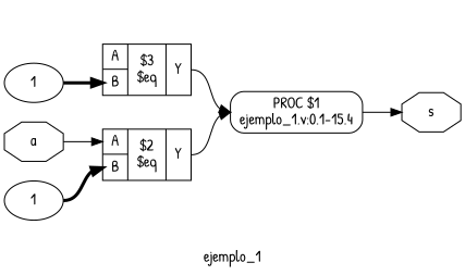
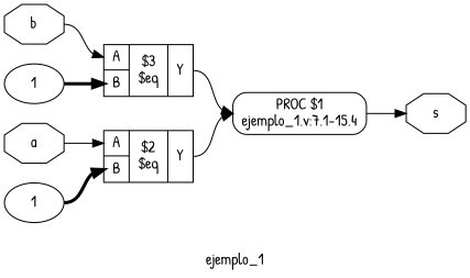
  digraph {
    fontname="Patrick Hand"
    label=ejemplo_1
    rankdir=LR
    remincross=true
    node [fontname="Patrick Hand" shape=octagon]
    edge [color=black fontname="Patrick Hand" headport=w tailport=e]
    n1 [color=black fontcolor=black label=s]
-   n2 [label="PROC $1\nejemplo_1.v:0.1-15.4" shape=box style=rounded]
+   n2 [label="PROC $1\nejemplo_1.v:7.1-15.4" shape=box style=rounded]
+   n3 [color=black fontcolor=black label=b]
    n4 [label="{{<p9> A|<p10> B}|$3\n$eq|{<p11> Y}}" shape=record]
    n5 [color=black fontcolor=black label=a]
    n6 [label="{{<p9> A|<p10> B}|$2\n$eq|{<p11> Y}}" shape=record]
    n7 [label=1 shape=""]
    n8 [label=1 shape=""]
    n2 -> n1
+   n3 -> n4 [headport="p9:w"]
    n4 -> n2 [tailport="p11:e"]
    n5 -> n6 [headport="p9:w"]
    n6 -> n2 [tailport="p11:e"]
    n7 -> n4 [headport="p10:w" style="setlinewidth(3)"]
    n8 -> n6 [headport="p10:w" style="setlinewidth(3)"]
  }
